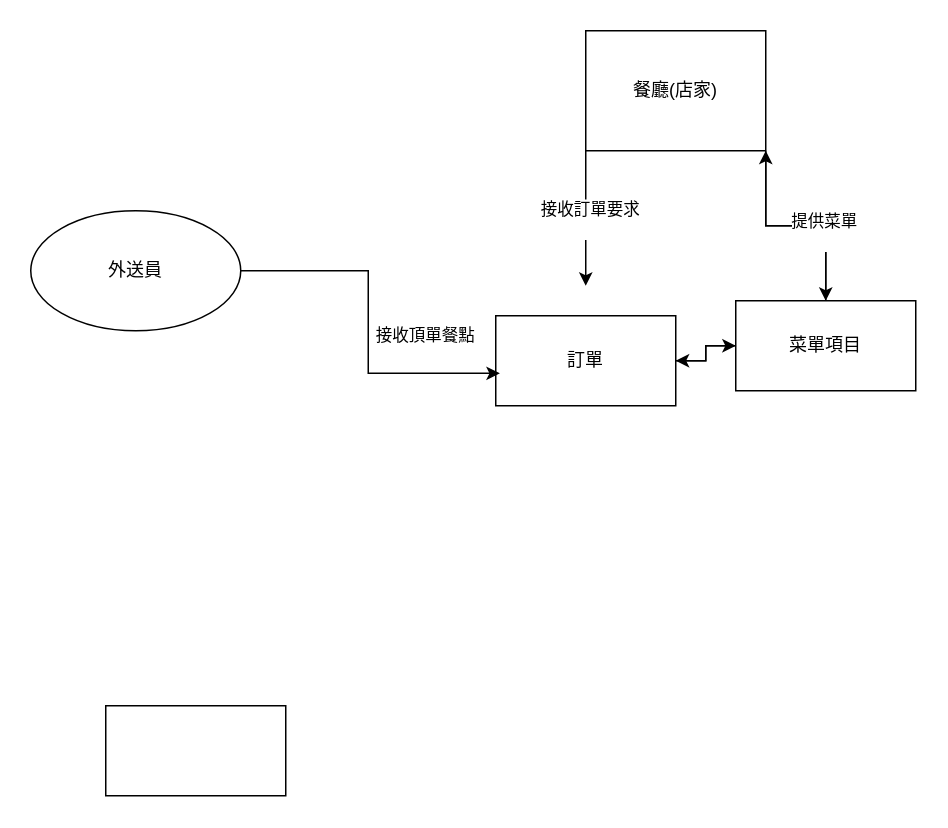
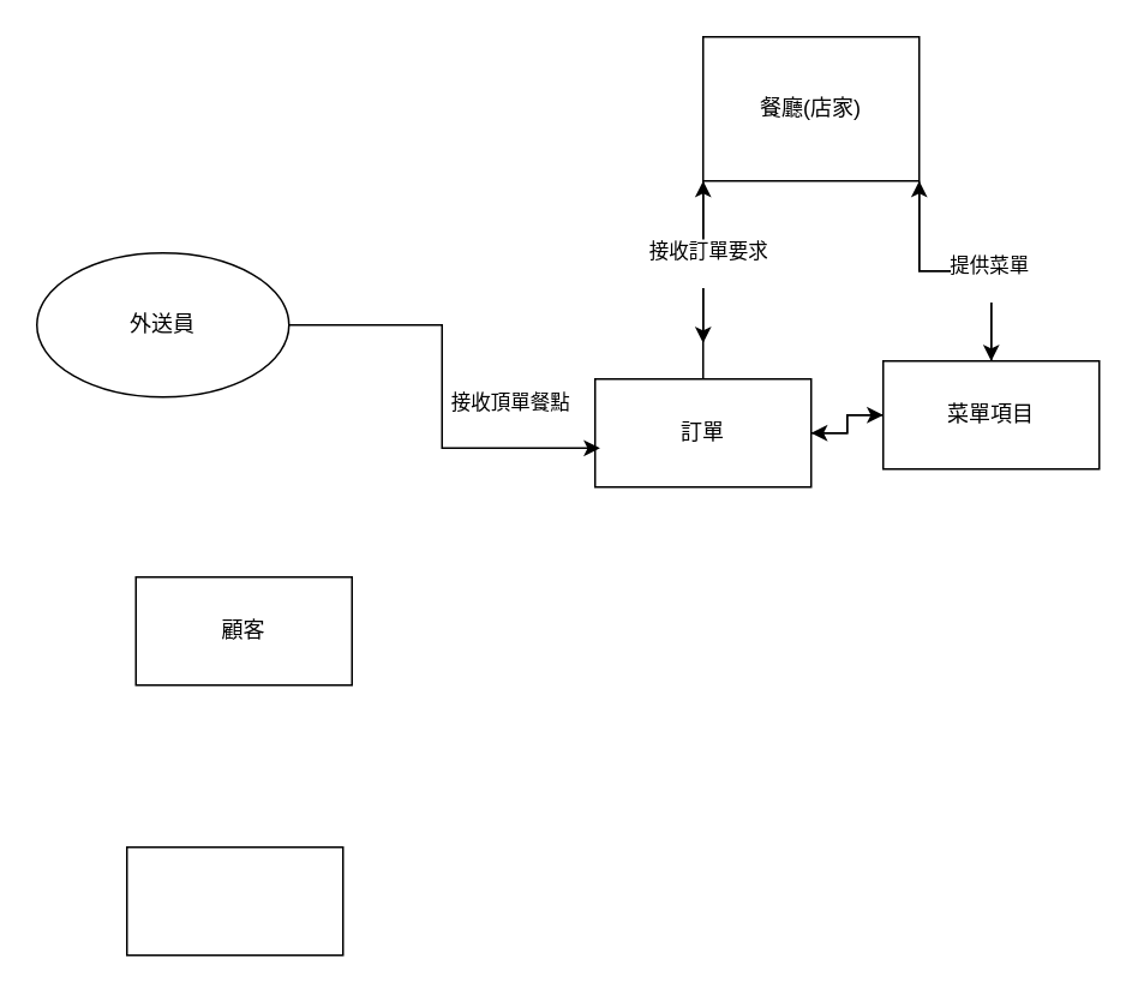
  <mxCell id="0" />
  <mxCell id="1" parent="0" />
  <mxCell id="2" style="edgeStyle=orthogonalEdgeStyle;rounded=0;orthogonalLoop=1;jettySize=auto;html=1;" edge="1" parent="1" source="4" target="14"><mxGeometry relative="1" as="geometry" /></mxCell>
+ <mxCell id="3" style="edgeStyle=orthogonalEdgeStyle;rounded=0;orthogonalLoop=1;jettySize=auto;html=1;exitX=0.5;exitY=0;exitDx=0;exitDy=0;entryX=0;entryY=1;entryDx=0;entryDy=0;" edge="1" parent="1" source="4" target="8"><mxGeometry relative="1" as="geometry"><Array as="points"><mxPoint x="390" y="200" /><mxPoint x="390" y="160" /><mxPoint x="400" y="160" /></Array></mxGeometry></mxCell>
  <mxCell id="4" value="訂單" style="rounded=0;whiteSpace=wrap;html=1;" vertex="1" parent="1"><mxGeometry x="330" y="210" width="120" height="60" as="geometry" /></mxCell>
  <mxCell id="5" value="外送員" style="ellipse;whiteSpace=wrap;html=1;" vertex="1" parent="1"><mxGeometry x="20" y="140" width="140" height="80" as="geometry" /></mxCell>
+ <mxCell id="6" value="顧客" style="rounded=0;whiteSpace=wrap;html=1;" vertex="1" parent="1"><mxGeometry x="75" y="320" width="120" height="60" as="geometry" /></mxCell>
  <mxCell id="7" style="edgeStyle=orthogonalEdgeStyle;rounded=0;orthogonalLoop=1;jettySize=auto;html=1;exitX=1;exitY=1;exitDx=0;exitDy=0;entryX=0.5;entryY=0;entryDx=0;entryDy=0;" edge="1" parent="1" source="8" target="14"><mxGeometry relative="1" as="geometry" /></mxCell>
  <mxCell id="8" value="餐廳(店家)" style="rounded=0;whiteSpace=wrap;html=1;" vertex="1" parent="1"><mxGeometry x="390" y="20" width="120" height="80" as="geometry" /></mxCell>
  <mxCell id="9" style="edgeStyle=orthogonalEdgeStyle;rounded=0;orthogonalLoop=1;jettySize=auto;html=1;entryX=0.023;entryY=0.64;entryDx=0;entryDy=0;entryPerimeter=0;" edge="1" parent="1" source="5" target="4"><mxGeometry relative="1" as="geometry" /></mxCell>
  <mxCell id="10" value="接收頂單餐點" style="edgeLabel;html=1;align=center;verticalAlign=middle;resizable=0;points=[];" vertex="1" connectable="0" parent="9"><mxGeometry x="0.083" y="4" relative="1" as="geometry"><mxPoint x="33" y="-4" as="offset" /></mxGeometry></mxCell>
  <mxCell id="11" style="edgeStyle=orthogonalEdgeStyle;rounded=0;orthogonalLoop=1;jettySize=auto;html=1;" edge="1" parent="1" source="14" target="4"><mxGeometry relative="1" as="geometry" /></mxCell>
  <mxCell id="12" style="edgeStyle=orthogonalEdgeStyle;rounded=0;orthogonalLoop=1;jettySize=auto;html=1;entryX=1;entryY=1;entryDx=0;entryDy=0;" edge="1" parent="1" source="14" target="8"><mxGeometry relative="1" as="geometry" /></mxCell>
  <mxCell id="13" value="提供菜單&lt;div&gt;&lt;br&gt;&lt;/div&gt;" style="edgeLabel;html=1;align=center;verticalAlign=middle;resizable=0;points=[];" vertex="1" connectable="0" parent="12"><mxGeometry x="-0.333" y="2" relative="1" as="geometry"><mxPoint as="offset" /></mxGeometry></mxCell>
  <mxCell id="14" value="菜單項目" style="rounded=0;whiteSpace=wrap;html=1;" vertex="1" parent="1"><mxGeometry x="490" y="200" width="120" height="60" as="geometry" /></mxCell>
  <mxCell id="15" style="edgeStyle=orthogonalEdgeStyle;rounded=0;orthogonalLoop=1;jettySize=auto;html=1;exitX=0;exitY=1;exitDx=0;exitDy=0;" edge="1" parent="1" source="8"><mxGeometry relative="1" as="geometry"><mxPoint x="390" y="190" as="targetPoint" /></mxGeometry></mxCell>
  <mxCell id="16" value="接收訂單要求&lt;div&gt;&lt;br&gt;&lt;/div&gt;" style="edgeLabel;html=1;align=center;verticalAlign=middle;resizable=0;points=[];" vertex="1" connectable="0" parent="15"><mxGeometry x="0.011" y="2" relative="1" as="geometry"><mxPoint as="offset" /></mxGeometry></mxCell>
  <mxCell id="17" value="" style="rounded=0;whiteSpace=wrap;html=1;" vertex="1" parent="1"><mxGeometry x="70" y="470" width="120" height="60" as="geometry" /></mxCell>
